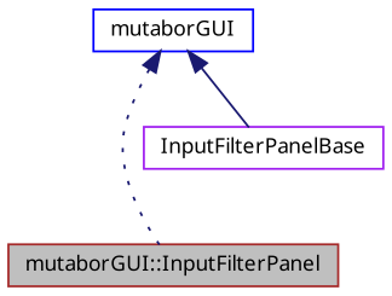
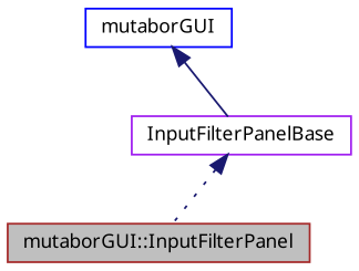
  digraph {
    node [fillcolor=white fontname=Sans fontsize=10 shape=record style=filled]
    edge [color=midnightblue dir=back fontname=Sans fontsize=10 labelfontname=Sans labelfontsize=10]
    n1 [color=brown fillcolor=grey75 fontcolor=black height=0.2 label="mutaborGUI::InputFilterPanel" width=0.4]
    n2 [color=purple height=0.2 label=InputFilterPanelBase width=0.4]
    n3 [color=blue height=0.2 label=mutaborGUI width=0.4]
-   n3 -> n1 [style=dotted]
+   n2 -> n1 [style=dotted]
    n3 -> n2 [style=solid]
  }
